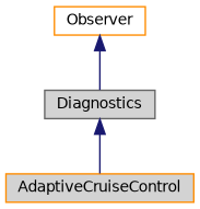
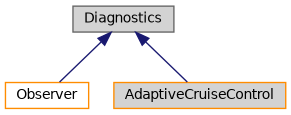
  digraph {
    node [color=darkorange fillcolor=lightgrey fontname=Helvetica fontsize=10 shape=record style=filled]
    edge [color=midnightblue dir=back fontname=Helvetica fontsize=10 labelfontname=Helvetica labelfontsize=10 style=solid]
    n1 [fillcolor=white fontcolor=black height=0.2 label=Observer width=0.4]
    n2 [color=gray40 height=0.2 label=Diagnostics width=0.4]
    n3 [height=0.2 label=AdaptiveCruiseControl width=0.4]
-   n1 -> n2
+   n2 -> n1
    n2 -> n3
  }
